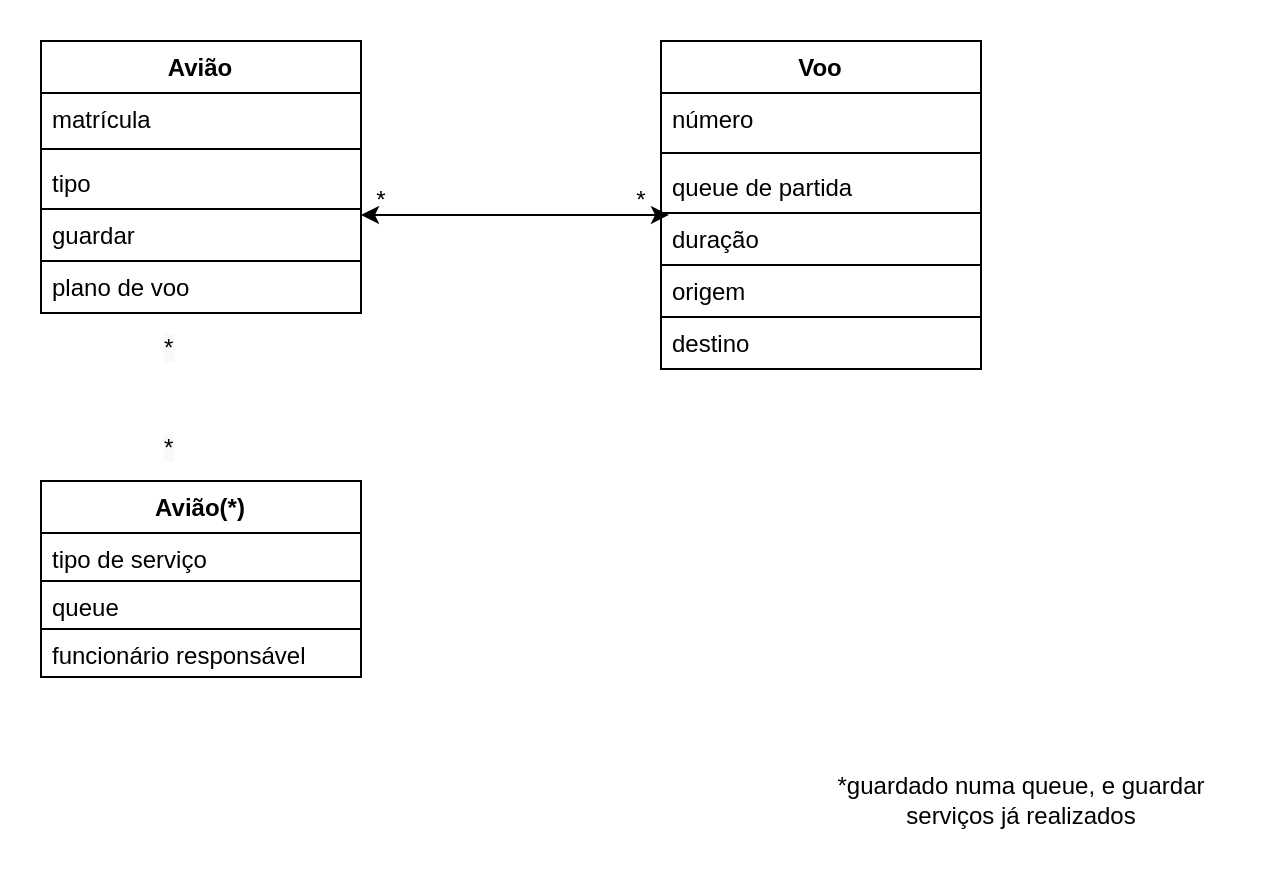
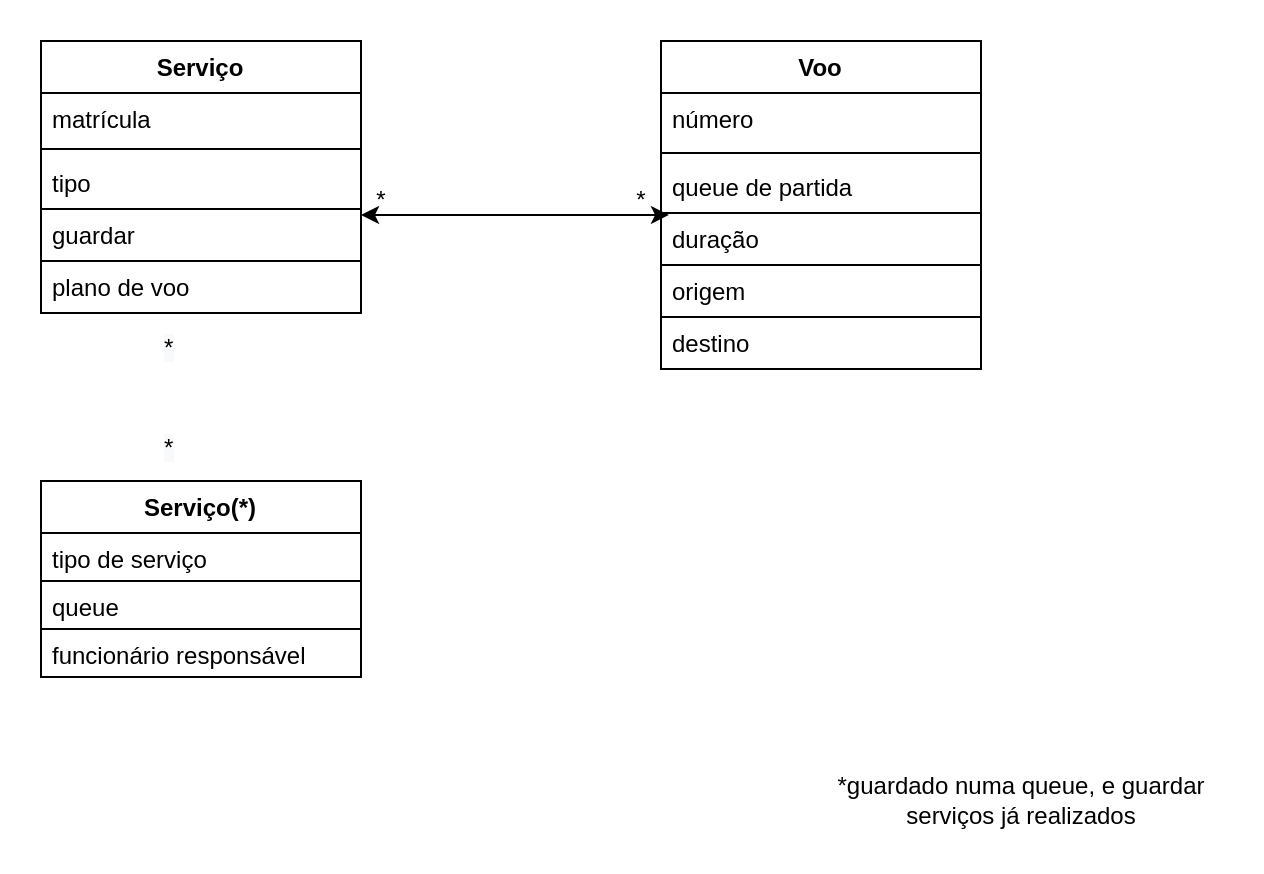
  <mxCell id="0" />
  <mxCell id="1" parent="0" />
- <mxCell id="2" value="Avião" style="swimlane;fontStyle=1;align=center;verticalAlign=top;childLayout=stackLayout;horizontal=1;startSize=26;horizontalStack=0;resizeParent=1;resizeParentMax=0;resizeLast=0;collapsible=1;marginBottom=0;" vertex="1" parent="1"><mxGeometry x="20" y="20" width="160" height="136" as="geometry"><mxRectangle x="410" y="390" width="60" height="26" as="alternateBounds" /></mxGeometry></mxCell>
+ <mxCell id="2" value="Serviço" style="swimlane;fontStyle=1;align=center;verticalAlign=top;childLayout=stackLayout;horizontal=1;startSize=26;horizontalStack=0;resizeParent=1;resizeParentMax=0;resizeLast=0;collapsible=1;marginBottom=0;" vertex="1" parent="1"><mxGeometry x="20" y="20" width="160" height="136" as="geometry"><mxRectangle x="410" y="390" width="60" height="26" as="alternateBounds" /></mxGeometry></mxCell>
  <mxCell id="3" value="matrícula" style="text;strokeColor=none;fillColor=none;align=left;verticalAlign=top;spacingLeft=4;spacingRight=4;overflow=hidden;rotatable=0;points=[[0,0.5],[1,0.5]];portConstraint=eastwest;" vertex="1" parent="2"><mxGeometry y="26" width="160" height="24" as="geometry" /></mxCell>
  <mxCell id="4" value="" style="line;strokeWidth=1;fillColor=none;align=left;verticalAlign=middle;spacingTop=-1;spacingLeft=3;spacingRight=3;rotatable=0;labelPosition=right;points=[];portConstraint=eastwest;" vertex="1" parent="2"><mxGeometry y="50" width="160" height="8" as="geometry" /></mxCell>
  <mxCell id="5" value="tipo" style="text;strokeColor=none;fillColor=none;align=left;verticalAlign=top;spacingLeft=4;spacingRight=4;overflow=hidden;rotatable=0;points=[[0,0.5],[1,0.5]];portConstraint=eastwest;" vertex="1" parent="2"><mxGeometry y="58" width="160" height="26" as="geometry" /></mxCell>
  <mxCell id="6" value="guardar" style="text;strokeColor=default;fillColor=none;align=left;verticalAlign=top;spacingLeft=4;spacingRight=4;overflow=hidden;rotatable=0;points=[[0,0.5],[1,0.5]];portConstraint=eastwest;" vertex="1" parent="2"><mxGeometry y="84" width="160" height="26" as="geometry" /></mxCell>
  <mxCell id="7" value="plano de voo" style="text;strokeColor=default;fillColor=none;align=left;verticalAlign=top;spacingLeft=4;spacingRight=4;overflow=hidden;rotatable=0;points=[[0,0.5],[1,0.5]];portConstraint=eastwest;" vertex="1" parent="2"><mxGeometry y="110" width="160" height="26" as="geometry" /></mxCell>
  <mxCell id="8" value="Voo" style="swimlane;fontStyle=1;align=center;verticalAlign=top;childLayout=stackLayout;horizontal=1;startSize=26;horizontalStack=0;resizeParent=1;resizeParentMax=0;resizeLast=0;collapsible=1;marginBottom=0;strokeColor=default;" vertex="1" parent="1"><mxGeometry x="330" y="20" width="160" height="164" as="geometry" /></mxCell>
  <mxCell id="9" value="número" style="text;strokeColor=none;fillColor=none;align=left;verticalAlign=top;spacingLeft=4;spacingRight=4;overflow=hidden;rotatable=0;points=[[0,0.5],[1,0.5]];portConstraint=eastwest;" vertex="1" parent="8"><mxGeometry y="26" width="160" height="26" as="geometry" /></mxCell>
  <mxCell id="10" value="" style="line;strokeWidth=1;fillColor=none;align=left;verticalAlign=middle;spacingTop=-1;spacingLeft=3;spacingRight=3;rotatable=0;labelPosition=right;points=[];portConstraint=eastwest;" vertex="1" parent="8"><mxGeometry y="52" width="160" height="8" as="geometry" /></mxCell>
  <mxCell id="11" value="queue de partida" style="text;strokeColor=none;fillColor=none;align=left;verticalAlign=top;spacingLeft=4;spacingRight=4;overflow=hidden;rotatable=0;points=[[0,0.5],[1,0.5]];portConstraint=eastwest;" vertex="1" parent="8"><mxGeometry y="60" width="160" height="26" as="geometry" /></mxCell>
  <mxCell id="12" value="duração" style="text;strokeColor=default;fillColor=none;align=left;verticalAlign=top;spacingLeft=4;spacingRight=4;overflow=hidden;rotatable=0;points=[[0,0.5],[1,0.5]];portConstraint=eastwest;" vertex="1" parent="8"><mxGeometry y="86" width="160" height="26" as="geometry" /></mxCell>
  <mxCell id="13" value="origem" style="text;strokeColor=none;fillColor=none;align=left;verticalAlign=top;spacingLeft=4;spacingRight=4;overflow=hidden;rotatable=0;points=[[0,0.5],[1,0.5]];portConstraint=eastwest;" vertex="1" parent="8"><mxGeometry y="112" width="160" height="26" as="geometry" /></mxCell>
  <mxCell id="14" value="destino" style="text;strokeColor=default;fillColor=none;align=left;verticalAlign=top;spacingLeft=4;spacingRight=4;overflow=hidden;rotatable=0;points=[[0,0.5],[1,0.5]];portConstraint=eastwest;" vertex="1" parent="8"><mxGeometry y="138" width="160" height="26" as="geometry" /></mxCell>
- <mxCell id="15" value="Avião(*)" style="swimlane;fontStyle=1;align=center;verticalAlign=top;childLayout=stackLayout;horizontal=1;startSize=26;horizontalStack=0;resizeParent=1;resizeParentMax=0;resizeLast=0;collapsible=1;marginBottom=0;" vertex="1" parent="1"><mxGeometry x="20" y="240" width="160" height="98" as="geometry"><mxRectangle x="410" y="390" width="60" height="26" as="alternateBounds" /></mxGeometry></mxCell>
+ <mxCell id="15" value="Serviço(*)" style="swimlane;fontStyle=1;align=center;verticalAlign=top;childLayout=stackLayout;horizontal=1;startSize=26;horizontalStack=0;resizeParent=1;resizeParentMax=0;resizeLast=0;collapsible=1;marginBottom=0;" vertex="1" parent="1"><mxGeometry x="20" y="240" width="160" height="98" as="geometry"><mxRectangle x="410" y="390" width="60" height="26" as="alternateBounds" /></mxGeometry></mxCell>
  <mxCell id="16" value="tipo de serviço" style="text;strokeColor=default;fillColor=none;align=left;verticalAlign=top;spacingLeft=4;spacingRight=4;overflow=hidden;rotatable=0;points=[[0,0.5],[1,0.5]];portConstraint=eastwest;" vertex="1" parent="15"><mxGeometry y="26" width="160" height="24" as="geometry" /></mxCell>
  <mxCell id="17" value="queue" style="text;strokeColor=default;fillColor=none;align=left;verticalAlign=top;spacingLeft=4;spacingRight=4;overflow=hidden;rotatable=0;points=[[0,0.5],[1,0.5]];portConstraint=eastwest;" vertex="1" parent="15"><mxGeometry y="50" width="160" height="24" as="geometry" /></mxCell>
  <mxCell id="18" value="funcionário responsável" style="text;strokeColor=default;fillColor=none;align=left;verticalAlign=top;spacingLeft=4;spacingRight=4;overflow=hidden;rotatable=0;points=[[0,0.5],[1,0.5]];portConstraint=eastwest;" vertex="1" parent="15"><mxGeometry y="74" width="160" height="24" as="geometry" /></mxCell>
  <mxCell id="19" value="*guardado numa queue, e guardar&lt;br&gt;serviços já realizados&lt;br&gt;" style="text;html=1;align=center;verticalAlign=middle;resizable=0;points=[];autosize=1;strokeColor=none;fillColor=none;" vertex="1" parent="1"><mxGeometry x="410" y="385" width="200" height="30" as="geometry" /></mxCell>
  <mxCell id="20" value="" style="endArrow=classic;startArrow=classic;html=1;rounded=0;entryX=0.025;entryY=0.038;entryDx=0;entryDy=0;entryPerimeter=0;" edge="1" parent="1" target="12"><mxGeometry width="50" height="50" relative="1" as="geometry"><mxPoint x="180" y="107" as="sourcePoint" /><mxPoint x="230" y="60" as="targetPoint" /></mxGeometry></mxCell>
  <mxCell id="21" value="*" style="text;html=1;align=center;verticalAlign=middle;resizable=0;points=[];autosize=1;strokeColor=none;fillColor=none;" vertex="1" parent="1"><mxGeometry x="180" y="90" width="20" height="20" as="geometry" /></mxCell>
  <mxCell id="22" value="*" style="text;html=1;align=center;verticalAlign=middle;resizable=0;points=[];autosize=1;strokeColor=none;fillColor=none;" vertex="1" parent="1"><mxGeometry x="310" y="90" width="20" height="20" as="geometry" /></mxCell>
  <mxCell id="23" value="&lt;span style=&quot;color: rgb(0, 0, 0); font-family: helvetica; font-size: 12px; font-style: normal; font-weight: 400; letter-spacing: normal; text-align: center; text-indent: 0px; text-transform: none; word-spacing: 0px; background-color: rgb(248, 249, 250); display: inline; float: none;&quot;&gt;*&lt;/span&gt;" style="text;whiteSpace=wrap;html=1;" vertex="1" parent="1"><mxGeometry x="80" y="160" width="30" height="30" as="geometry" /></mxCell>
  <mxCell id="24" value="&lt;span style=&quot;color: rgb(0, 0, 0); font-family: helvetica; font-size: 12px; font-style: normal; font-weight: 400; letter-spacing: normal; text-align: center; text-indent: 0px; text-transform: none; word-spacing: 0px; background-color: rgb(248, 249, 250); display: inline; float: none;&quot;&gt;*&lt;/span&gt;" style="text;whiteSpace=wrap;html=1;" vertex="1" parent="1"><mxGeometry x="80" y="210" width="10" height="20" as="geometry" /></mxCell>
